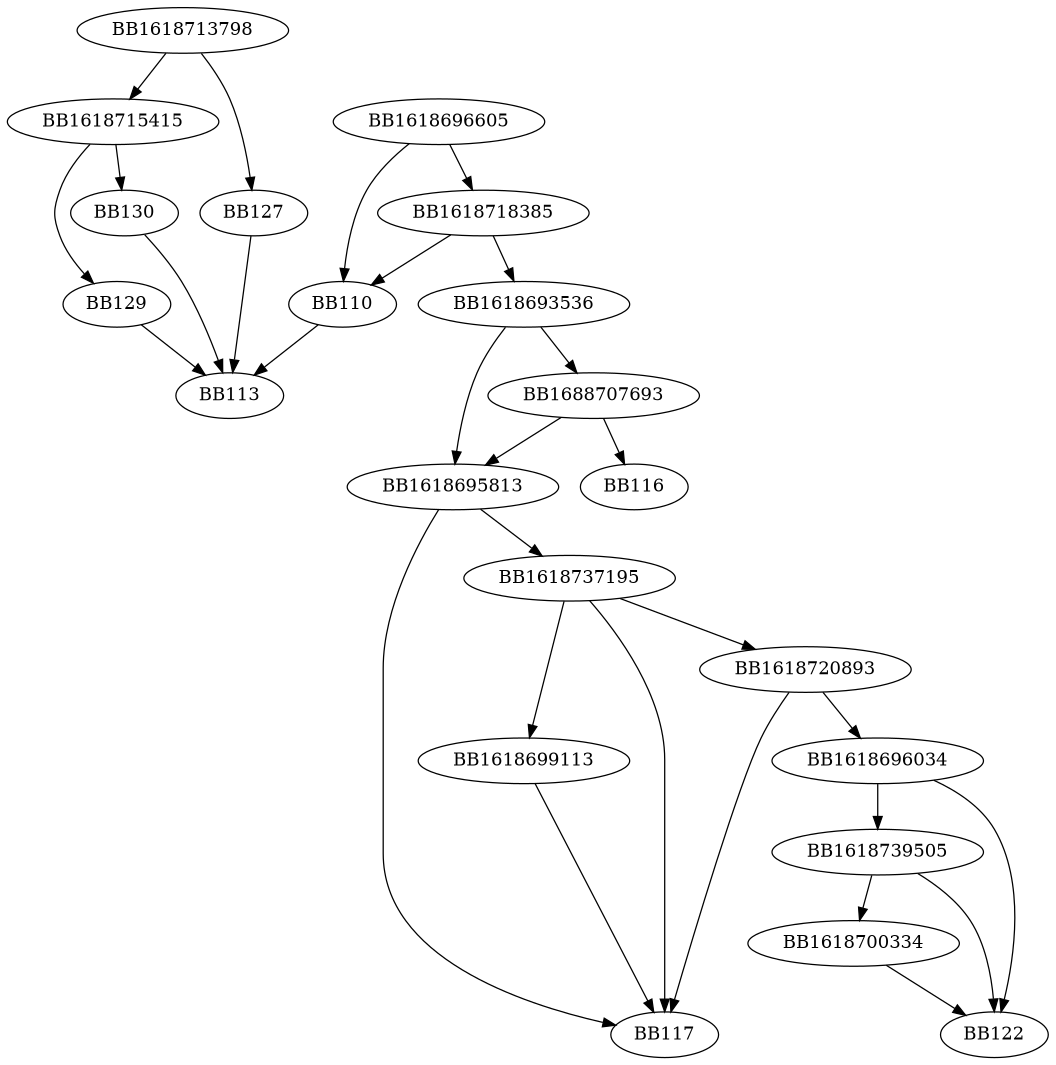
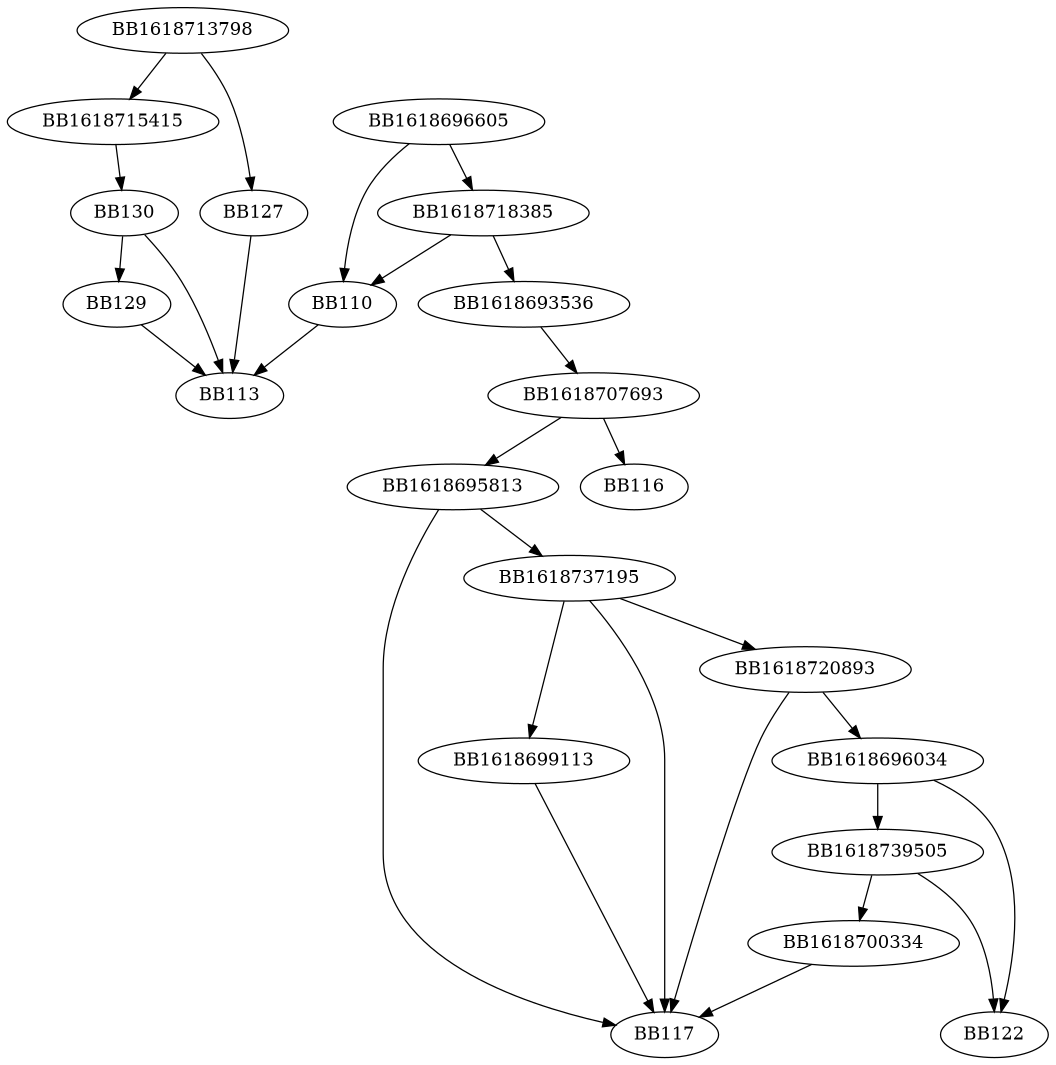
  digraph {
    BB1618696605
    BB110
    BB1618718385
    BB113
    BB1618693536
    BB1618695813
-   BB1618707693 [label=BB1688707693]
+   BB1618707693
    BB117
    BB1618737195
    BB116
    BB1618699113
    BB1618720893
    n13 [label=BB1618696034]
    BB122
    BB1618739505
    BB1618700334
    BB1618713798
    BB127
    BB1618715415
    BB129
    BB130
    BB1618696605 -> BB110
    BB1618696605 -> BB1618718385
    BB110 -> BB113
    BB1618718385 -> BB110
    BB1618718385 -> BB1618693536
-   BB1618693536 -> BB1618695813
    BB1618693536 -> BB1618707693
    BB1618695813 -> BB117
    BB1618695813 -> BB1618737195
    BB1618707693 -> BB1618695813
    BB1618707693 -> BB116
    BB1618737195 -> BB117
    BB1618737195 -> BB1618699113
    BB1618737195 -> BB1618720893
    BB1618699113 -> BB117
    BB1618720893 -> BB117
    BB1618720893 -> n13
    n13 -> BB122
    n13 -> BB1618739505
    BB1618739505 -> BB122
    BB1618739505 -> BB1618700334
-   BB1618700334 -> BB122
+   BB1618700334 -> BB117
    BB1618713798 -> BB127
    BB1618713798 -> BB1618715415
    BB127 -> BB113
-   BB1618715415 -> BB129
+   BB130 -> BB129
    BB1618715415 -> BB130
    BB129 -> BB113
    BB130 -> BB113
  }
